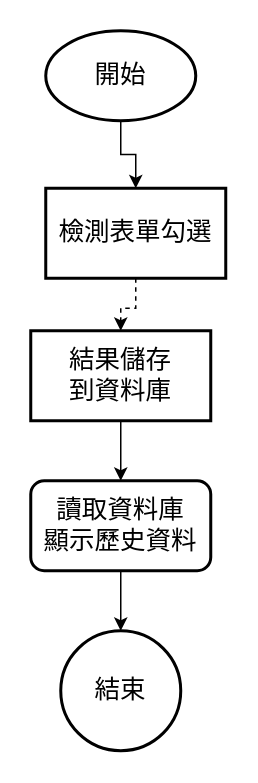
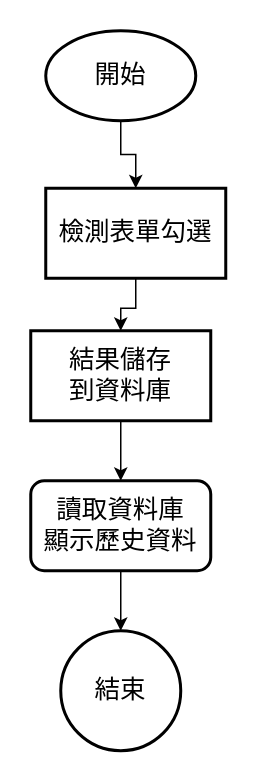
  <mxCell id="0" />
  <mxCell id="1" parent="0" />
  <mxCell id="2" value="" style="edgeStyle=orthogonalEdgeStyle;rounded=0;orthogonalLoop=1;jettySize=auto;html=1;fontSize=17;" edge="1" parent="1" source="3" target="5"><mxGeometry relative="1" as="geometry" /></mxCell>
  <mxCell id="3" value="開始" style="strokeWidth=2;html=1;shape=mxgraph.flowchart.start_1;whiteSpace=wrap;fontSize=17;" vertex="1" parent="1"><mxGeometry x="30" y="20" width="100" height="60" as="geometry" /></mxCell>
- <mxCell id="4" value="" style="edgeStyle=orthogonalEdgeStyle;rounded=0;orthogonalLoop=1;jettySize=auto;html=1;fontSize=17;dashed=1;" edge="1" parent="1" source="5" target="7"><mxGeometry relative="1" as="geometry" /></mxCell>
+ <mxCell id="4" value="" style="edgeStyle=orthogonalEdgeStyle;rounded=0;orthogonalLoop=1;jettySize=auto;html=1;fontSize=17;" edge="1" parent="1" source="5" target="7"><mxGeometry relative="1" as="geometry" /></mxCell>
  <mxCell id="5" value="檢測表單勾選" style="whiteSpace=wrap;html=1;strokeWidth=2;fontSize=17;" vertex="1" parent="1"><mxGeometry x="30" y="125" width="120" height="60" as="geometry" /></mxCell>
  <mxCell id="6" value="" style="edgeStyle=orthogonalEdgeStyle;rounded=0;orthogonalLoop=1;jettySize=auto;html=1;fontSize=17;" edge="1" parent="1" source="7" target="9"><mxGeometry relative="1" as="geometry" /></mxCell>
  <mxCell id="7" value="結果儲存&lt;br style=&quot;font-size: 17px;&quot;&gt;到資料庫" style="whiteSpace=wrap;html=1;strokeWidth=2;fontSize=17;" vertex="1" parent="1"><mxGeometry x="20" y="220" width="120" height="60" as="geometry" /></mxCell>
  <mxCell id="8" value="" style="edgeStyle=orthogonalEdgeStyle;rounded=0;orthogonalLoop=1;jettySize=auto;html=1;fontSize=17;" edge="1" parent="1" source="9" target="10"><mxGeometry relative="1" as="geometry" /></mxCell>
  <mxCell id="9" value="讀取資料庫&lt;br style=&quot;font-size: 17px;&quot;&gt;顯示歷史資料" style="whiteSpace=wrap;html=1;strokeWidth=2;fontSize=17;rounded=1;" vertex="1" parent="1"><mxGeometry x="20" y="320" width="120" height="60" as="geometry" /></mxCell>
  <mxCell id="10" value="結束" style="ellipse;whiteSpace=wrap;html=1;strokeWidth=2;fontSize=17;" vertex="1" parent="1"><mxGeometry x="40" y="420" width="80" height="80" as="geometry" /></mxCell>
